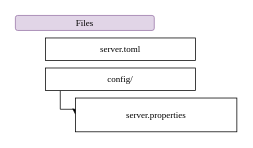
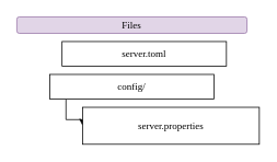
  <mxCell id="0" />
  <mxCell id="1" parent="0" />
- <mxCell id="2" value="&lt;font face=&quot;Lucida Console&quot;&gt;server.toml&lt;/font&gt;" style="rounded=0;whiteSpace=wrap;html=1;" vertex="1" parent="1"><mxGeometry x="60" y="50" width="200" height="30" as="geometry" /></mxCell>
+ <mxCell id="2" value="&lt;font face=&quot;Lucida Console&quot;&gt;server.toml&lt;/font&gt;" style="rounded=0;whiteSpace=wrap;html=1;" vertex="1" parent="1"><mxGeometry x="75" y="50" width="200" height="30" as="geometry" /></mxCell>
  <mxCell id="3" style="edgeStyle=orthogonalEdgeStyle;rounded=0;orthogonalLoop=1;jettySize=auto;html=1;exitX=0.099;exitY=1.009;exitDx=0;exitDy=0;entryX=0;entryY=0.5;entryDx=0;entryDy=0;exitPerimeter=0;" edge="1" parent="1" source="4" target="5"><mxGeometry relative="1" as="geometry"><Array as="points"><mxPoint x="80" y="145" /></Array></mxGeometry></mxCell>
  <mxCell id="4" value="&lt;font face=&quot;Lucida Console&quot;&gt;config/&lt;/font&gt;" style="rounded=0;whiteSpace=wrap;html=1;" vertex="1" parent="1"><mxGeometry x="60" y="90" width="200" height="30" as="geometry" /></mxCell>
  <mxCell id="5" value="&lt;font face=&quot;Lucida Console&quot;&gt;server.properties&lt;/font&gt;" style="rounded=0;whiteSpace=wrap;html=1;" vertex="1" parent="1"><mxGeometry x="100" y="130" width="215" height="45" as="geometry" /></mxCell>
- <mxCell id="6" value="&lt;font face=&quot;Lucida Console&quot;&gt;Files&lt;/font&gt;" style="rounded=1;whiteSpace=wrap;html=1;fillColor=#e1d5e7;strokeColor=#9673a6;" vertex="1" parent="1"><mxGeometry x="20" y="20" width="185" height="20" as="geometry" /></mxCell>
+ <mxCell id="6" value="&lt;font face=&quot;Lucida Console&quot;&gt;Files&lt;/font&gt;" style="rounded=1;whiteSpace=wrap;html=1;fillColor=#e1d5e7;strokeColor=#9673a6;" vertex="1" parent="1"><mxGeometry x="20" y="20" width="280" height="20" as="geometry" /></mxCell>
